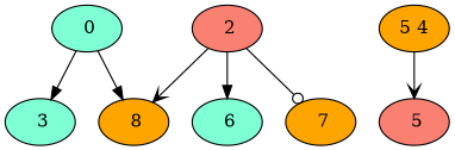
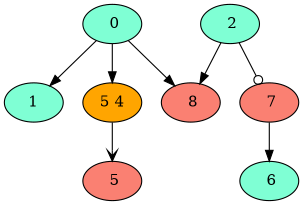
  digraph {
    node [fillcolor=aquamarine style=filled]
    edge [arrowhead=normal]
    " 0"
-   " 3"
+   " 3" [label=1]
    n3 [fillcolor=orange label="5 4"]
-   " 8" [fillcolor=orange]
-   " 2" [fillcolor=salmon]
+   " 8" [fillcolor=salmon]
+   " 2"
    " 6"
-   " 7" [fillcolor=orange]
+   " 7" [fillcolor=salmon]
    " 5" [fillcolor=salmon]
    " 0" -> " 3"
+   " 0" -> n3
    " 0" -> " 8"
    n3 -> " 5" [arrowhead=vee]
-   " 2" -> " 8" [arrowhead=vee]
-   " 2" -> " 6"
+   " 2" -> " 8"
+   " 7" -> " 6"
    " 2" -> " 7" [arrowhead=odot]
  }
